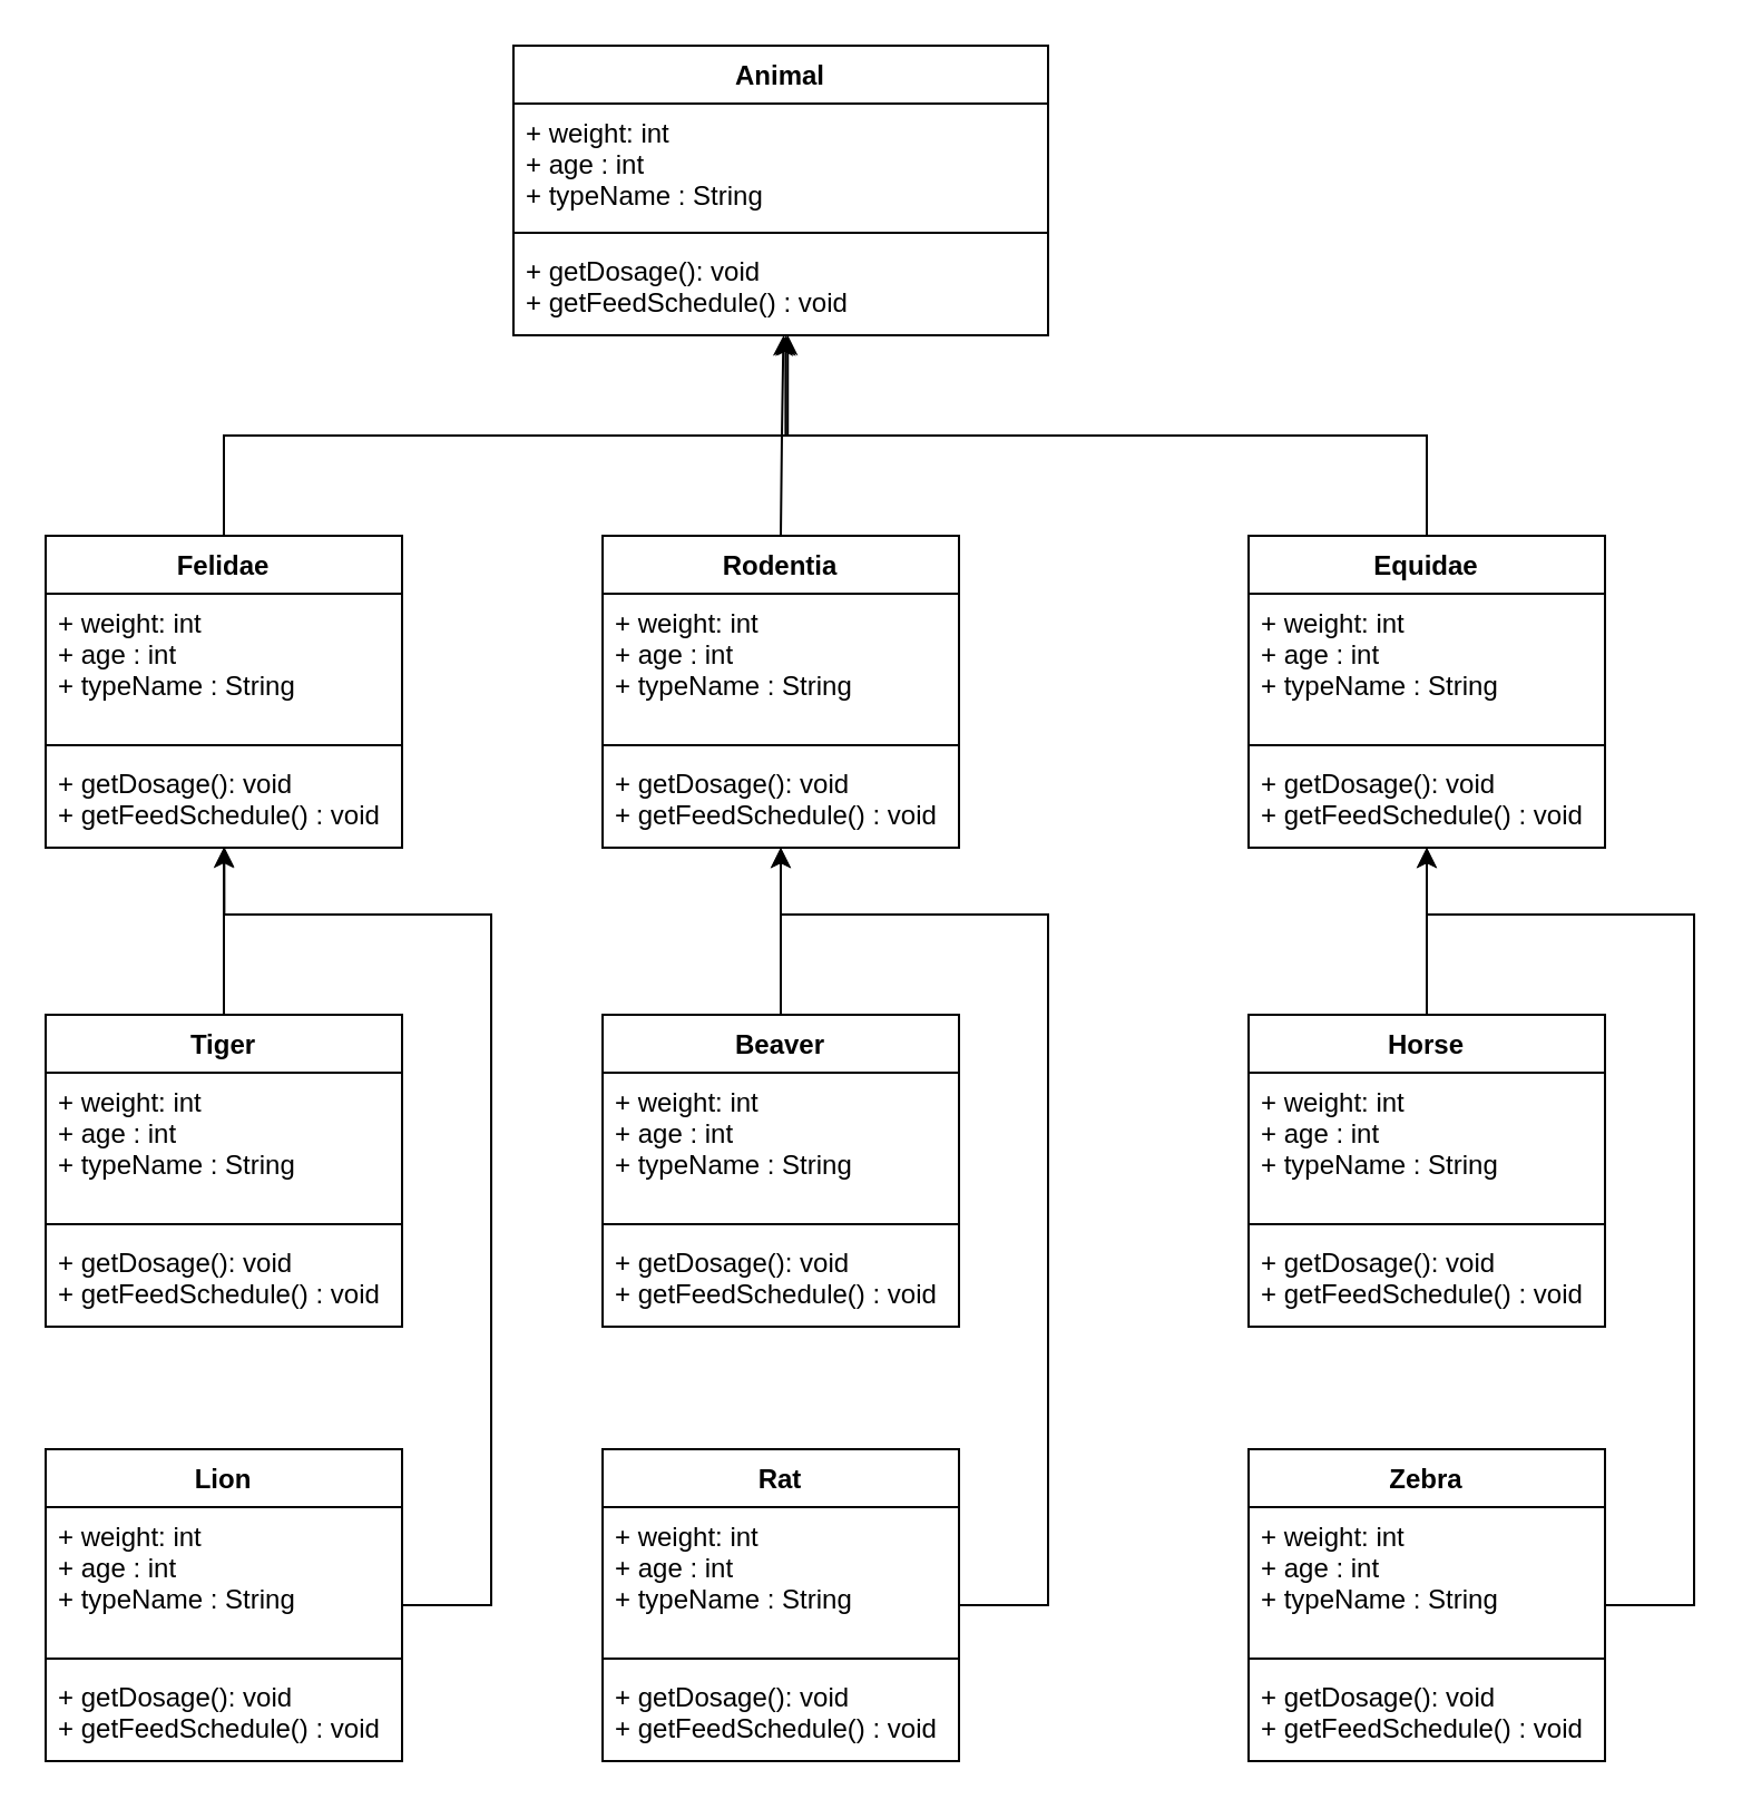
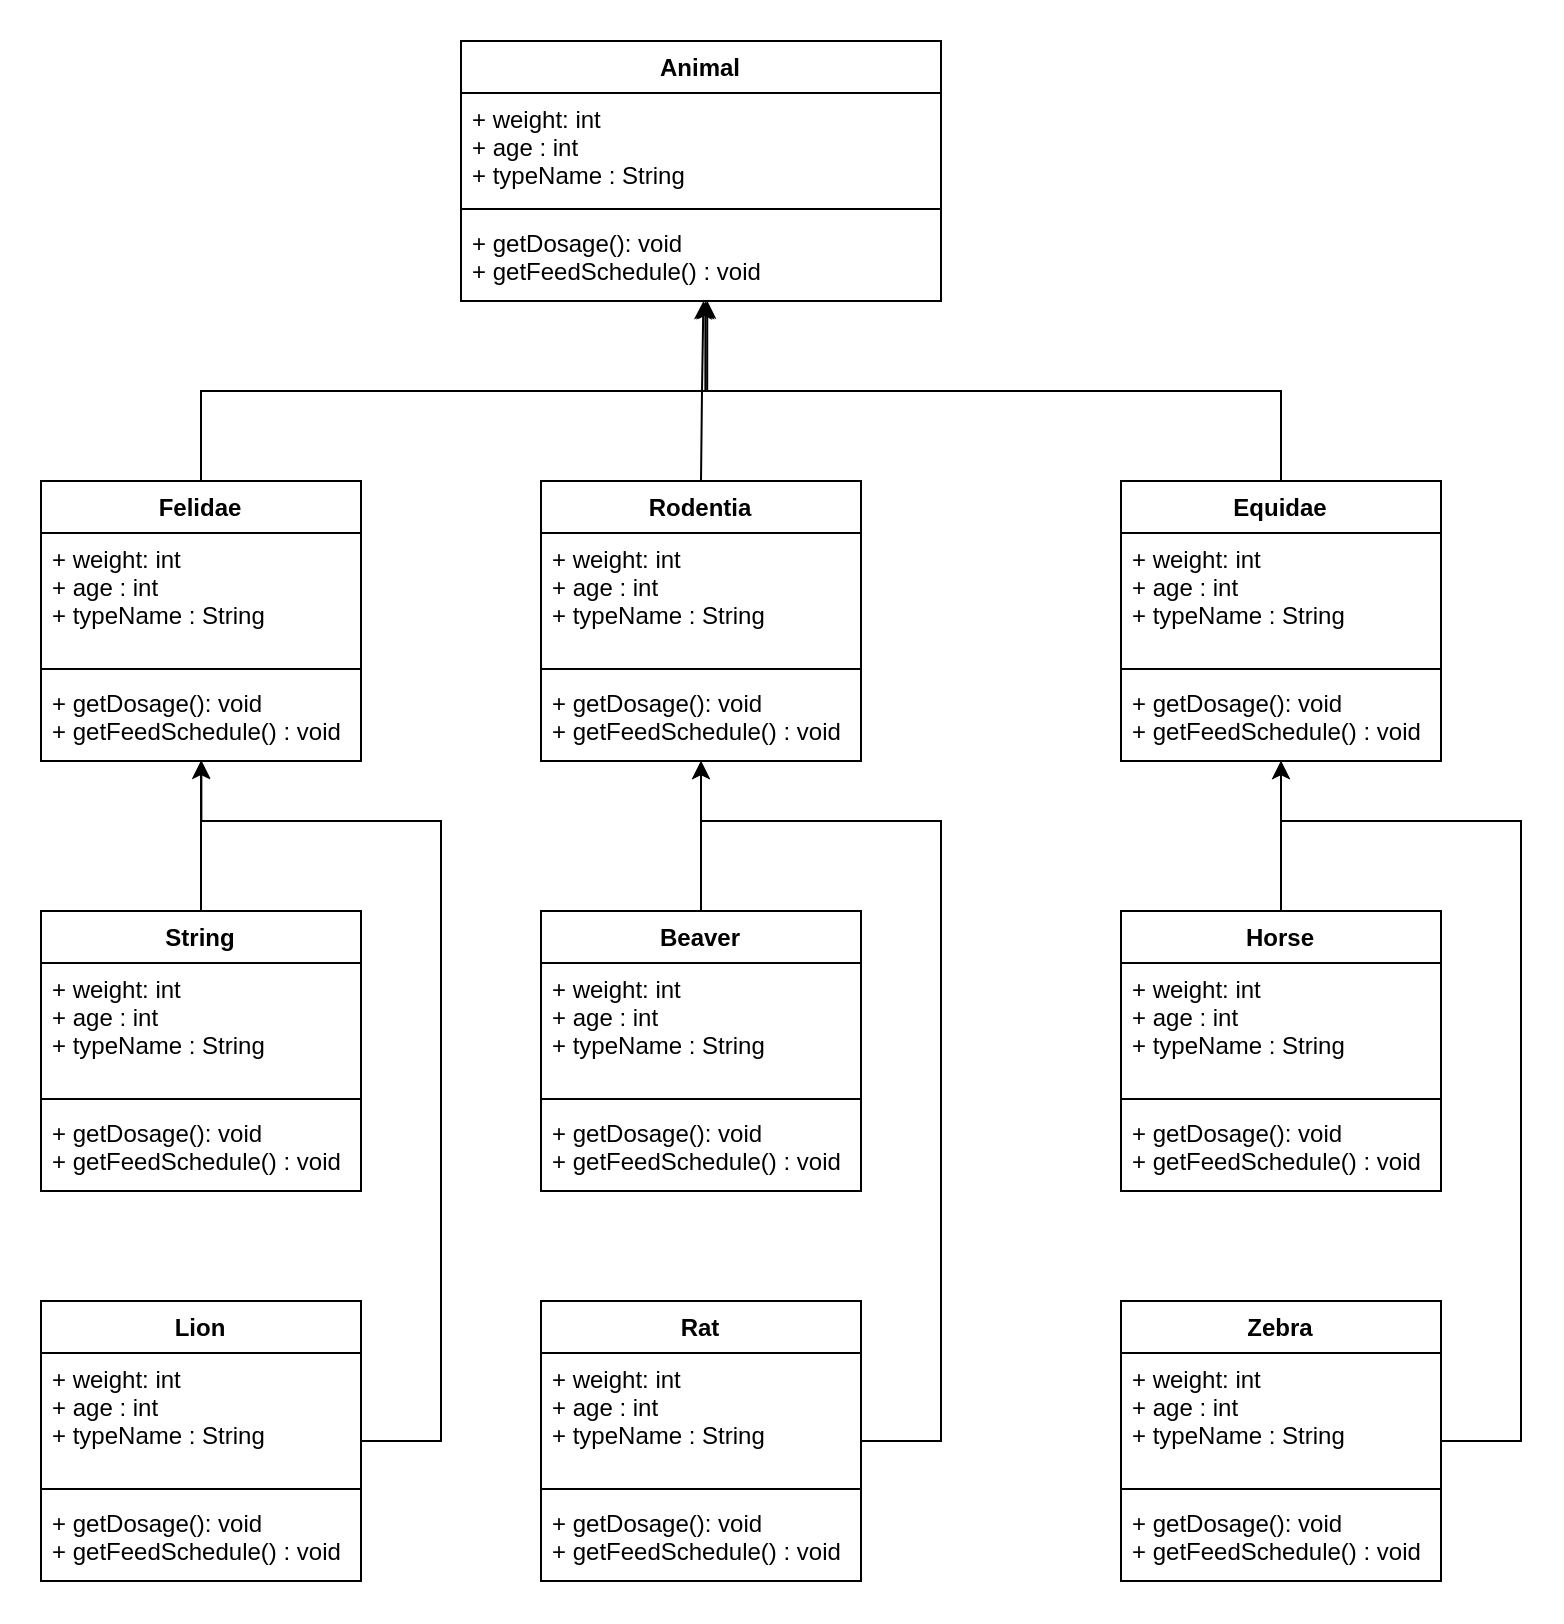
  <mxCell id="0" />
  <mxCell id="1" parent="0" />
  <mxCell id="2" value="Animal" style="swimlane;fontStyle=1;align=center;verticalAlign=top;childLayout=stackLayout;horizontal=1;startSize=26;horizontalStack=0;resizeParent=1;resizeParentMax=0;resizeLast=0;collapsible=1;marginBottom=0;" vertex="1" parent="1"><mxGeometry x="230" y="20" width="240" height="130" as="geometry" /></mxCell>
  <mxCell id="3" value="+ weight: int&#10;+ age : int&#10;+ typeName : String" style="text;strokeColor=none;fillColor=none;align=left;verticalAlign=top;spacingLeft=4;spacingRight=4;overflow=hidden;rotatable=0;points=[[0,0.5],[1,0.5]];portConstraint=eastwest;" vertex="1" parent="2"><mxGeometry y="26" width="240" height="54" as="geometry" /></mxCell>
  <mxCell id="4" value="" style="line;strokeWidth=1;fillColor=none;align=left;verticalAlign=middle;spacingTop=-1;spacingLeft=3;spacingRight=3;rotatable=0;labelPosition=right;points=[];portConstraint=eastwest;" vertex="1" parent="2"><mxGeometry y="80" width="240" height="8" as="geometry" /></mxCell>
  <mxCell id="5" value="+ getDosage(): void&#10;+ getFeedSchedule() : void" style="text;strokeColor=none;fillColor=none;align=left;verticalAlign=top;spacingLeft=4;spacingRight=4;overflow=hidden;rotatable=0;points=[[0,0.5],[1,0.5]];portConstraint=eastwest;" vertex="1" parent="2"><mxGeometry y="88" width="240" height="42" as="geometry" /></mxCell>
  <mxCell id="6" style="edgeStyle=orthogonalEdgeStyle;rounded=0;orthogonalLoop=1;jettySize=auto;html=1;entryX=0.513;entryY=0.996;entryDx=0;entryDy=0;entryPerimeter=0;" edge="1" parent="1" source="7" target="5"><mxGeometry relative="1" as="geometry" /></mxCell>
  <mxCell id="7" value="Felidae" style="swimlane;fontStyle=1;align=center;verticalAlign=top;childLayout=stackLayout;horizontal=1;startSize=26;horizontalStack=0;resizeParent=1;resizeParentMax=0;resizeLast=0;collapsible=1;marginBottom=0;" vertex="1" parent="1"><mxGeometry x="20" y="240" width="160" height="140" as="geometry" /></mxCell>
  <mxCell id="8" value="+ weight: int&#10;+ age : int&#10;+ typeName : String" style="text;strokeColor=none;fillColor=none;align=left;verticalAlign=top;spacingLeft=4;spacingRight=4;overflow=hidden;rotatable=0;points=[[0,0.5],[1,0.5]];portConstraint=eastwest;" vertex="1" parent="7"><mxGeometry y="26" width="160" height="64" as="geometry" /></mxCell>
  <mxCell id="9" value="" style="line;strokeWidth=1;fillColor=none;align=left;verticalAlign=middle;spacingTop=-1;spacingLeft=3;spacingRight=3;rotatable=0;labelPosition=right;points=[];portConstraint=eastwest;" vertex="1" parent="7"><mxGeometry y="90" width="160" height="8" as="geometry" /></mxCell>
  <mxCell id="10" value="+ getDosage(): void&#10;+ getFeedSchedule() : void" style="text;strokeColor=none;fillColor=none;align=left;verticalAlign=top;spacingLeft=4;spacingRight=4;overflow=hidden;rotatable=0;points=[[0,0.5],[1,0.5]];portConstraint=eastwest;" vertex="1" parent="7"><mxGeometry y="98" width="160" height="42" as="geometry" /></mxCell>
  <mxCell id="11" style="edgeStyle=orthogonalEdgeStyle;rounded=0;orthogonalLoop=1;jettySize=auto;html=1;entryX=0.505;entryY=1.003;entryDx=0;entryDy=0;entryPerimeter=0;" edge="1" parent="1" target="5"><mxGeometry relative="1" as="geometry"><mxPoint x="350" y="240" as="sourcePoint" /></mxGeometry></mxCell>
  <mxCell id="12" value="Rodentia" style="swimlane;fontStyle=1;align=center;verticalAlign=top;childLayout=stackLayout;horizontal=1;startSize=26;horizontalStack=0;resizeParent=1;resizeParentMax=0;resizeLast=0;collapsible=1;marginBottom=0;" vertex="1" parent="1"><mxGeometry x="270" y="240" width="160" height="140" as="geometry" /></mxCell>
  <mxCell id="13" value="+ weight: int&#10;+ age : int&#10;+ typeName : String" style="text;strokeColor=none;fillColor=none;align=left;verticalAlign=top;spacingLeft=4;spacingRight=4;overflow=hidden;rotatable=0;points=[[0,0.5],[1,0.5]];portConstraint=eastwest;" vertex="1" parent="12"><mxGeometry y="26" width="160" height="64" as="geometry" /></mxCell>
  <mxCell id="14" value="" style="line;strokeWidth=1;fillColor=none;align=left;verticalAlign=middle;spacingTop=-1;spacingLeft=3;spacingRight=3;rotatable=0;labelPosition=right;points=[];portConstraint=eastwest;" vertex="1" parent="12"><mxGeometry y="90" width="160" height="8" as="geometry" /></mxCell>
  <mxCell id="15" value="+ getDosage(): void&#10;+ getFeedSchedule() : void" style="text;strokeColor=none;fillColor=none;align=left;verticalAlign=top;spacingLeft=4;spacingRight=4;overflow=hidden;rotatable=0;points=[[0,0.5],[1,0.5]];portConstraint=eastwest;" vertex="1" parent="12"><mxGeometry y="98" width="160" height="42" as="geometry" /></mxCell>
  <mxCell id="16" style="edgeStyle=orthogonalEdgeStyle;rounded=0;orthogonalLoop=1;jettySize=auto;html=1;entryX=0.509;entryY=1.003;entryDx=0;entryDy=0;entryPerimeter=0;" edge="1" parent="1" source="17" target="5"><mxGeometry relative="1" as="geometry" /></mxCell>
  <mxCell id="17" value="Equidae" style="swimlane;fontStyle=1;align=center;verticalAlign=top;childLayout=stackLayout;horizontal=1;startSize=26;horizontalStack=0;resizeParent=1;resizeParentMax=0;resizeLast=0;collapsible=1;marginBottom=0;" vertex="1" parent="1"><mxGeometry x="560" y="240" width="160" height="140" as="geometry" /></mxCell>
  <mxCell id="18" value="+ weight: int&#10;+ age : int&#10;+ typeName : String" style="text;strokeColor=none;fillColor=none;align=left;verticalAlign=top;spacingLeft=4;spacingRight=4;overflow=hidden;rotatable=0;points=[[0,0.5],[1,0.5]];portConstraint=eastwest;" vertex="1" parent="17"><mxGeometry y="26" width="160" height="64" as="geometry" /></mxCell>
  <mxCell id="19" value="" style="line;strokeWidth=1;fillColor=none;align=left;verticalAlign=middle;spacingTop=-1;spacingLeft=3;spacingRight=3;rotatable=0;labelPosition=right;points=[];portConstraint=eastwest;" vertex="1" parent="17"><mxGeometry y="90" width="160" height="8" as="geometry" /></mxCell>
  <mxCell id="20" value="+ getDosage(): void&#10;+ getFeedSchedule() : void" style="text;strokeColor=none;fillColor=none;align=left;verticalAlign=top;spacingLeft=4;spacingRight=4;overflow=hidden;rotatable=0;points=[[0,0.5],[1,0.5]];portConstraint=eastwest;" vertex="1" parent="17"><mxGeometry y="98" width="160" height="42" as="geometry" /></mxCell>
  <mxCell id="21" style="edgeStyle=orthogonalEdgeStyle;rounded=0;orthogonalLoop=1;jettySize=auto;html=1;" edge="1" parent="1" source="22"><mxGeometry relative="1" as="geometry"><mxPoint x="100" y="380" as="targetPoint" /></mxGeometry></mxCell>
- <mxCell id="22" value="Tiger" style="swimlane;fontStyle=1;align=center;verticalAlign=top;childLayout=stackLayout;horizontal=1;startSize=26;horizontalStack=0;resizeParent=1;resizeParentMax=0;resizeLast=0;collapsible=1;marginBottom=0;" vertex="1" parent="1"><mxGeometry x="20" y="455" width="160" height="140" as="geometry" /></mxCell>
+ <mxCell id="22" value="String" style="swimlane;fontStyle=1;align=center;verticalAlign=top;childLayout=stackLayout;horizontal=1;startSize=26;horizontalStack=0;resizeParent=1;resizeParentMax=0;resizeLast=0;collapsible=1;marginBottom=0;" vertex="1" parent="1"><mxGeometry x="20" y="455" width="160" height="140" as="geometry" /></mxCell>
  <mxCell id="23" value="+ weight: int&#10;+ age : int&#10;+ typeName : String" style="text;strokeColor=none;fillColor=none;align=left;verticalAlign=top;spacingLeft=4;spacingRight=4;overflow=hidden;rotatable=0;points=[[0,0.5],[1,0.5]];portConstraint=eastwest;" vertex="1" parent="22"><mxGeometry y="26" width="160" height="64" as="geometry" /></mxCell>
  <mxCell id="24" value="" style="line;strokeWidth=1;fillColor=none;align=left;verticalAlign=middle;spacingTop=-1;spacingLeft=3;spacingRight=3;rotatable=0;labelPosition=right;points=[];portConstraint=eastwest;" vertex="1" parent="22"><mxGeometry y="90" width="160" height="8" as="geometry" /></mxCell>
  <mxCell id="25" value="+ getDosage(): void&#10;+ getFeedSchedule() : void" style="text;strokeColor=none;fillColor=none;align=left;verticalAlign=top;spacingLeft=4;spacingRight=4;overflow=hidden;rotatable=0;points=[[0,0.5],[1,0.5]];portConstraint=eastwest;" vertex="1" parent="22"><mxGeometry y="98" width="160" height="42" as="geometry" /></mxCell>
  <mxCell id="26" style="edgeStyle=orthogonalEdgeStyle;rounded=0;orthogonalLoop=1;jettySize=auto;html=1;entryX=0.501;entryY=0.992;entryDx=0;entryDy=0;entryPerimeter=0;" edge="1" parent="1" source="27" target="10"><mxGeometry relative="1" as="geometry"><Array as="points"><mxPoint x="220" y="720" /><mxPoint x="220" y="410" /><mxPoint x="100" y="410" /></Array></mxGeometry></mxCell>
  <mxCell id="27" value="Lion" style="swimlane;fontStyle=1;align=center;verticalAlign=top;childLayout=stackLayout;horizontal=1;startSize=26;horizontalStack=0;resizeParent=1;resizeParentMax=0;resizeLast=0;collapsible=1;marginBottom=0;" vertex="1" parent="1"><mxGeometry x="20" y="650" width="160" height="140" as="geometry" /></mxCell>
  <mxCell id="28" value="+ weight: int&#10;+ age : int&#10;+ typeName : String" style="text;strokeColor=none;fillColor=none;align=left;verticalAlign=top;spacingLeft=4;spacingRight=4;overflow=hidden;rotatable=0;points=[[0,0.5],[1,0.5]];portConstraint=eastwest;" vertex="1" parent="27"><mxGeometry y="26" width="160" height="64" as="geometry" /></mxCell>
  <mxCell id="29" value="" style="line;strokeWidth=1;fillColor=none;align=left;verticalAlign=middle;spacingTop=-1;spacingLeft=3;spacingRight=3;rotatable=0;labelPosition=right;points=[];portConstraint=eastwest;" vertex="1" parent="27"><mxGeometry y="90" width="160" height="8" as="geometry" /></mxCell>
  <mxCell id="30" value="+ getDosage(): void&#10;+ getFeedSchedule() : void" style="text;strokeColor=none;fillColor=none;align=left;verticalAlign=top;spacingLeft=4;spacingRight=4;overflow=hidden;rotatable=0;points=[[0,0.5],[1,0.5]];portConstraint=eastwest;" vertex="1" parent="27"><mxGeometry y="98" width="160" height="42" as="geometry" /></mxCell>
  <mxCell id="31" style="edgeStyle=orthogonalEdgeStyle;rounded=0;orthogonalLoop=1;jettySize=auto;html=1;entryX=0.5;entryY=1;entryDx=0;entryDy=0;entryPerimeter=0;" edge="1" parent="1" source="32" target="15"><mxGeometry relative="1" as="geometry" /></mxCell>
  <mxCell id="32" value="Beaver" style="swimlane;fontStyle=1;align=center;verticalAlign=top;childLayout=stackLayout;horizontal=1;startSize=26;horizontalStack=0;resizeParent=1;resizeParentMax=0;resizeLast=0;collapsible=1;marginBottom=0;" vertex="1" parent="1"><mxGeometry x="270" y="455" width="160" height="140" as="geometry" /></mxCell>
  <mxCell id="33" value="+ weight: int&#10;+ age : int&#10;+ typeName : String" style="text;strokeColor=none;fillColor=none;align=left;verticalAlign=top;spacingLeft=4;spacingRight=4;overflow=hidden;rotatable=0;points=[[0,0.5],[1,0.5]];portConstraint=eastwest;" vertex="1" parent="32"><mxGeometry y="26" width="160" height="64" as="geometry" /></mxCell>
  <mxCell id="34" value="" style="line;strokeWidth=1;fillColor=none;align=left;verticalAlign=middle;spacingTop=-1;spacingLeft=3;spacingRight=3;rotatable=0;labelPosition=right;points=[];portConstraint=eastwest;" vertex="1" parent="32"><mxGeometry y="90" width="160" height="8" as="geometry" /></mxCell>
  <mxCell id="35" value="+ getDosage(): void&#10;+ getFeedSchedule() : void" style="text;strokeColor=none;fillColor=none;align=left;verticalAlign=top;spacingLeft=4;spacingRight=4;overflow=hidden;rotatable=0;points=[[0,0.5],[1,0.5]];portConstraint=eastwest;" vertex="1" parent="32"><mxGeometry y="98" width="160" height="42" as="geometry" /></mxCell>
  <mxCell id="36" style="edgeStyle=orthogonalEdgeStyle;rounded=0;orthogonalLoop=1;jettySize=auto;html=1;" edge="1" parent="1" source="37"><mxGeometry relative="1" as="geometry"><mxPoint x="350" y="380" as="targetPoint" /><Array as="points"><mxPoint x="470" y="720" /><mxPoint x="470" y="410" /><mxPoint x="350" y="410" /></Array></mxGeometry></mxCell>
  <mxCell id="37" value="Rat" style="swimlane;fontStyle=1;align=center;verticalAlign=top;childLayout=stackLayout;horizontal=1;startSize=26;horizontalStack=0;resizeParent=1;resizeParentMax=0;resizeLast=0;collapsible=1;marginBottom=0;" vertex="1" parent="1"><mxGeometry x="270" y="650" width="160" height="140" as="geometry" /></mxCell>
  <mxCell id="38" value="+ weight: int&#10;+ age : int&#10;+ typeName : String" style="text;strokeColor=none;fillColor=none;align=left;verticalAlign=top;spacingLeft=4;spacingRight=4;overflow=hidden;rotatable=0;points=[[0,0.5],[1,0.5]];portConstraint=eastwest;" vertex="1" parent="37"><mxGeometry y="26" width="160" height="64" as="geometry" /></mxCell>
  <mxCell id="39" value="" style="line;strokeWidth=1;fillColor=none;align=left;verticalAlign=middle;spacingTop=-1;spacingLeft=3;spacingRight=3;rotatable=0;labelPosition=right;points=[];portConstraint=eastwest;" vertex="1" parent="37"><mxGeometry y="90" width="160" height="8" as="geometry" /></mxCell>
  <mxCell id="40" value="+ getDosage(): void&#10;+ getFeedSchedule() : void" style="text;strokeColor=none;fillColor=none;align=left;verticalAlign=top;spacingLeft=4;spacingRight=4;overflow=hidden;rotatable=0;points=[[0,0.5],[1,0.5]];portConstraint=eastwest;" vertex="1" parent="37"><mxGeometry y="98" width="160" height="42" as="geometry" /></mxCell>
  <mxCell id="41" style="edgeStyle=orthogonalEdgeStyle;rounded=0;orthogonalLoop=1;jettySize=auto;html=1;" edge="1" parent="1" source="42"><mxGeometry relative="1" as="geometry"><mxPoint x="640" y="380" as="targetPoint" /></mxGeometry></mxCell>
  <mxCell id="42" value="Horse" style="swimlane;fontStyle=1;align=center;verticalAlign=top;childLayout=stackLayout;horizontal=1;startSize=26;horizontalStack=0;resizeParent=1;resizeParentMax=0;resizeLast=0;collapsible=1;marginBottom=0;" vertex="1" parent="1"><mxGeometry x="560" y="455" width="160" height="140" as="geometry" /></mxCell>
  <mxCell id="43" value="+ weight: int&#10;+ age : int&#10;+ typeName : String" style="text;strokeColor=none;fillColor=none;align=left;verticalAlign=top;spacingLeft=4;spacingRight=4;overflow=hidden;rotatable=0;points=[[0,0.5],[1,0.5]];portConstraint=eastwest;" vertex="1" parent="42"><mxGeometry y="26" width="160" height="64" as="geometry" /></mxCell>
  <mxCell id="44" value="" style="line;strokeWidth=1;fillColor=none;align=left;verticalAlign=middle;spacingTop=-1;spacingLeft=3;spacingRight=3;rotatable=0;labelPosition=right;points=[];portConstraint=eastwest;" vertex="1" parent="42"><mxGeometry y="90" width="160" height="8" as="geometry" /></mxCell>
  <mxCell id="45" value="+ getDosage(): void&#10;+ getFeedSchedule() : void" style="text;strokeColor=none;fillColor=none;align=left;verticalAlign=top;spacingLeft=4;spacingRight=4;overflow=hidden;rotatable=0;points=[[0,0.5],[1,0.5]];portConstraint=eastwest;" vertex="1" parent="42"><mxGeometry y="98" width="160" height="42" as="geometry" /></mxCell>
  <mxCell id="46" style="edgeStyle=orthogonalEdgeStyle;rounded=0;orthogonalLoop=1;jettySize=auto;html=1;entryX=0.5;entryY=1;entryDx=0;entryDy=0;entryPerimeter=0;" edge="1" parent="1" source="47" target="20"><mxGeometry relative="1" as="geometry"><Array as="points"><mxPoint x="760" y="720" /><mxPoint x="760" y="410" /><mxPoint x="640" y="410" /></Array></mxGeometry></mxCell>
  <mxCell id="47" value="Zebra" style="swimlane;fontStyle=1;align=center;verticalAlign=top;childLayout=stackLayout;horizontal=1;startSize=26;horizontalStack=0;resizeParent=1;resizeParentMax=0;resizeLast=0;collapsible=1;marginBottom=0;" vertex="1" parent="1"><mxGeometry x="560" y="650" width="160" height="140" as="geometry" /></mxCell>
  <mxCell id="48" value="+ weight: int&#10;+ age : int&#10;+ typeName : String" style="text;strokeColor=none;fillColor=none;align=left;verticalAlign=top;spacingLeft=4;spacingRight=4;overflow=hidden;rotatable=0;points=[[0,0.5],[1,0.5]];portConstraint=eastwest;" vertex="1" parent="47"><mxGeometry y="26" width="160" height="64" as="geometry" /></mxCell>
  <mxCell id="49" value="" style="line;strokeWidth=1;fillColor=none;align=left;verticalAlign=middle;spacingTop=-1;spacingLeft=3;spacingRight=3;rotatable=0;labelPosition=right;points=[];portConstraint=eastwest;" vertex="1" parent="47"><mxGeometry y="90" width="160" height="8" as="geometry" /></mxCell>
  <mxCell id="50" value="+ getDosage(): void&#10;+ getFeedSchedule() : void" style="text;strokeColor=none;fillColor=none;align=left;verticalAlign=top;spacingLeft=4;spacingRight=4;overflow=hidden;rotatable=0;points=[[0,0.5],[1,0.5]];portConstraint=eastwest;" vertex="1" parent="47"><mxGeometry y="98" width="160" height="42" as="geometry" /></mxCell>
